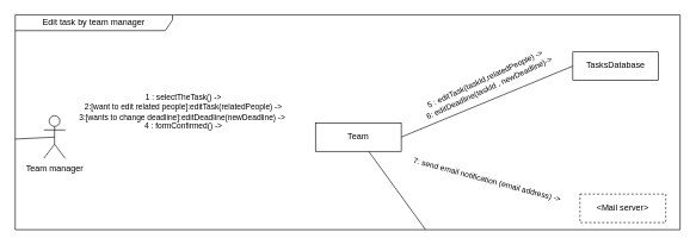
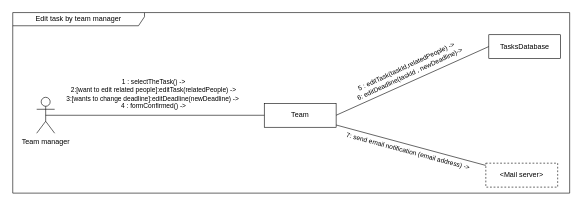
  <mxCell id="0" />
  <mxCell id="1" parent="0" />
  <mxCell id="2" value="Edit task by team manager" style="shape=umlFrame;whiteSpace=wrap;html=1;width=220;height=22;" parent="1" vertex="1"><mxGeometry x="20" y="20.5" width="930" height="301.5" as="geometry" /></mxCell>
  <mxCell id="3" value="1 : selectTheTask() -&amp;gt;&lt;br&gt;2:[want to edit related people]:editTask(relatedPeople) -&amp;gt;&lt;br&gt;3:[wants to change deadline]:editDeadline(newDeadline) -&amp;gt;&amp;nbsp;&lt;br&gt;4 : formConfirmed() -&amp;gt;" style="text;html=1;align=center;verticalAlign=middle;resizable=0;points=[];autosize=1;strokeColor=none;fontSize=11;" parent="1" vertex="1"><mxGeometry x="100" y="132" width="310" height="50" as="geometry" /></mxCell>
  <mxCell id="4" value="" style="endArrow=none;html=1;fontSize=11;exitX=1;exitY=0.5;exitDx=0;exitDy=0;entryX=0;entryY=0.5;entryDx=0;entryDy=0;endFill=0;" parent="1" source="6" target="7" edge="1"><mxGeometry width="50" height="50" relative="1" as="geometry"><mxPoint x="368.96" y="152.005" as="sourcePoint" /><mxPoint x="552.5" y="152.23" as="targetPoint" /></mxGeometry></mxCell>
- <mxCell id="5" style="edgeStyle=none;rounded=0;orthogonalLoop=1;jettySize=auto;html=1;endArrow=none;endFill=0;" parent="1" source="6" target="2" edge="1"><mxGeometry relative="1" as="geometry" /></mxCell>
+ <mxCell id="5" style="edgeStyle=none;rounded=0;orthogonalLoop=1;jettySize=auto;html=1;endArrow=none;endFill=0;" parent="1" source="6" target="8" edge="1"><mxGeometry relative="1" as="geometry" /></mxCell>
  <mxCell id="6" value="&lt;span&gt;Team&lt;/span&gt;" style="rounded=0;whiteSpace=wrap;html=1;" parent="1" vertex="1"><mxGeometry x="440" y="172" width="120" height="40" as="geometry" /></mxCell>
- <mxCell id="7" value="&lt;span&gt;TasksDatabase&lt;/span&gt;" style="rounded=0;whiteSpace=wrap;html=1;" parent="1" vertex="1"><mxGeometry x="800" y="72.5" width="120" height="39.5" as="geometry" /></mxCell>
+ <mxCell id="7" value="&lt;span&gt;TasksDatabase&lt;/span&gt;" style="rounded=0;whiteSpace=wrap;html=1;" parent="1" vertex="1"><mxGeometry x="815" y="57.5" width="120" height="39.5" as="geometry" /></mxCell>
  <mxCell id="8" value="&lt;span&gt;&amp;lt;Mail server&amp;gt;&lt;/span&gt;" style="rounded=0;whiteSpace=wrap;html=1;dashed=1;" parent="1" vertex="1"><mxGeometry x="810" y="272" width="120" height="40" as="geometry" /></mxCell>
- <mxCell id="9" style="edgeStyle=none;rounded=0;orthogonalLoop=1;jettySize=auto;html=1;exitX=0.5;exitY=0.5;exitDx=0;exitDy=0;exitPerimeter=0;endArrow=none;endFill=0;" parent="1" source="10" target="2" edge="1"><mxGeometry relative="1" as="geometry" /></mxCell>
+ <mxCell id="9" style="edgeStyle=none;rounded=0;orthogonalLoop=1;jettySize=auto;html=1;exitX=0.5;exitY=0.5;exitDx=0;exitDy=0;exitPerimeter=0;endArrow=none;endFill=0;" parent="1" source="10" target="6" edge="1"><mxGeometry relative="1" as="geometry" /></mxCell>
  <mxCell id="10" value="Team manager" style="shape=umlActor;verticalLabelPosition=bottom;verticalAlign=top;html=1;outlineConnect=0;fontSize=12;" parent="1" vertex="1"><mxGeometry x="60" y="162" width="30" height="60" as="geometry" /></mxCell>
  <mxCell id="11" value="5 : editTask(taskId,relatedPeople) -&amp;gt;&lt;br&gt;6: editDeadline(taskId , newDeadline)-&amp;gt;" style="text;html=1;align=center;verticalAlign=middle;resizable=0;points=[];autosize=1;strokeColor=none;fontSize=11;rotation=-25;" parent="1" vertex="1"><mxGeometry x="575" y="102" width="210" height="30" as="geometry" /></mxCell>
  <mxCell id="12" value="7: send email notification (email address) -&amp;gt;" style="text;html=1;align=center;verticalAlign=middle;resizable=0;points=[];autosize=1;strokeColor=none;fontSize=11;rotation=15;" parent="1" vertex="1"><mxGeometry x="565" y="242" width="230" height="20" as="geometry" /></mxCell>
